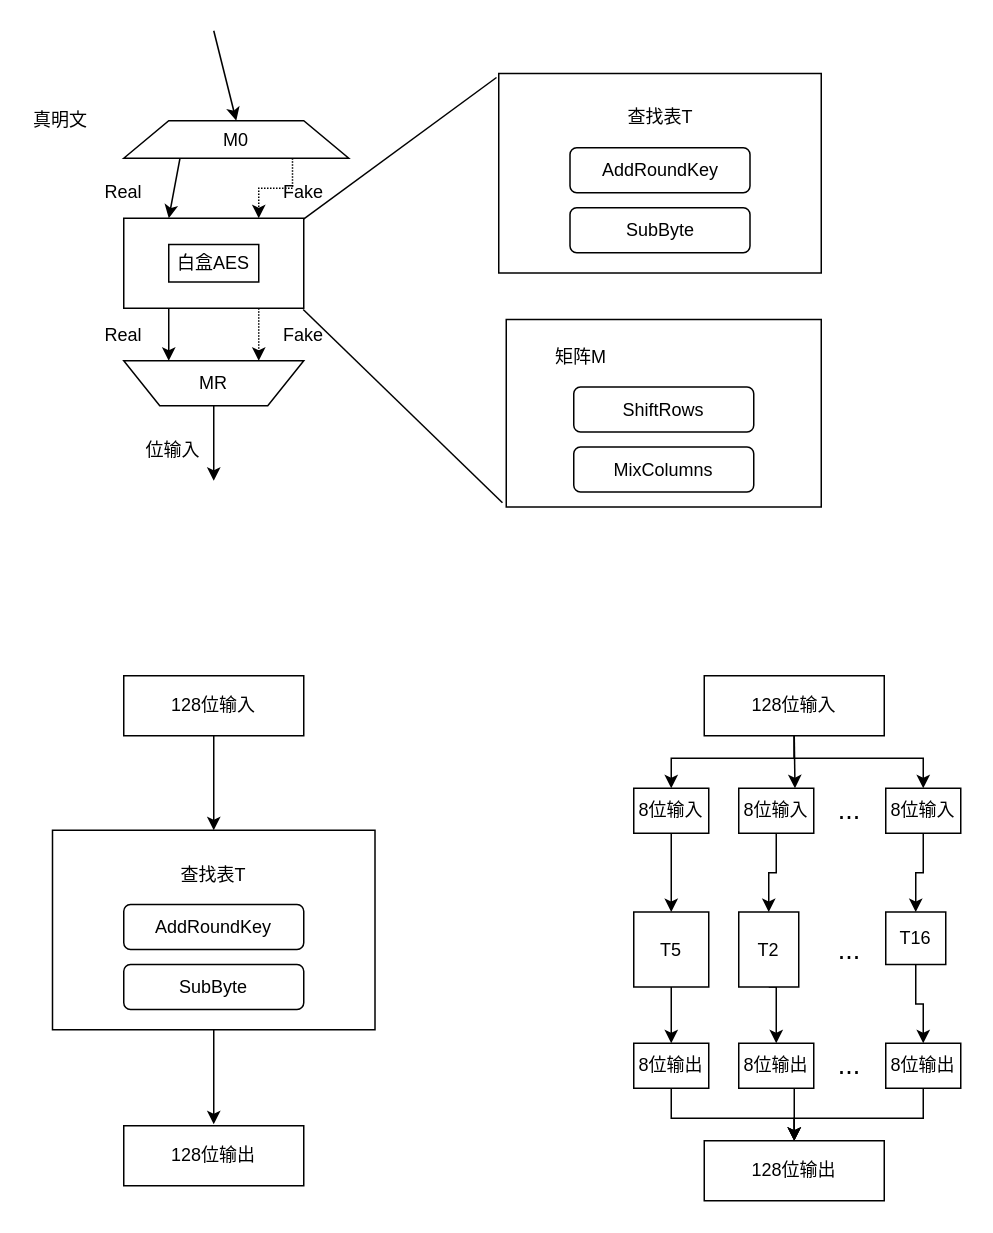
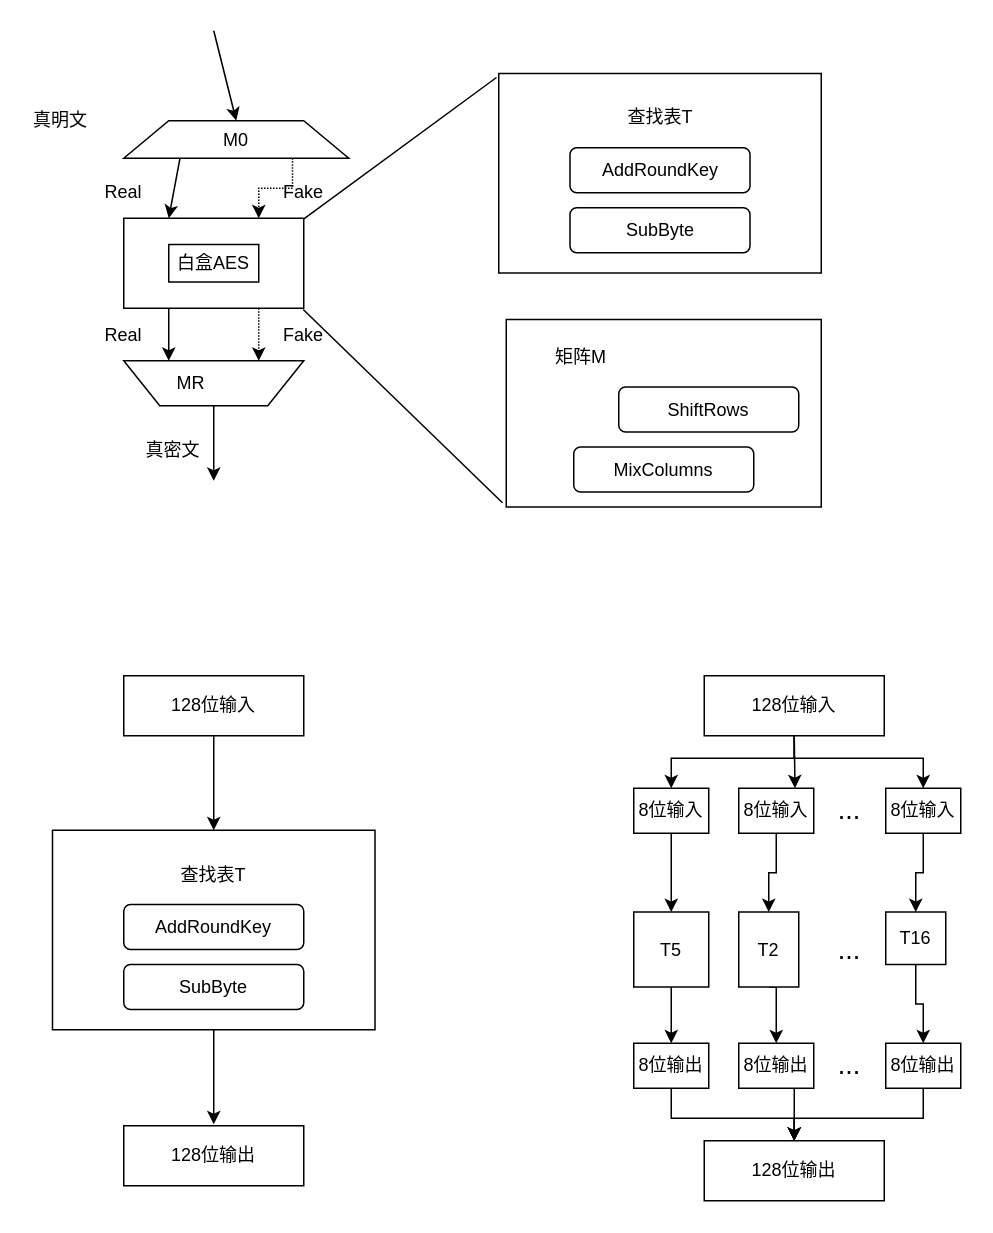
  <mxCell id="0" />
  <mxCell id="1" parent="0" />
  <mxCell id="2" value="" style="rounded=0;whiteSpace=wrap;html=1;" vertex="1" parent="1"><mxGeometry x="332" y="48.5" width="215" height="133" as="geometry" /></mxCell>
  <mxCell id="3" value="" style="rounded=0;whiteSpace=wrap;html=1;" vertex="1" parent="1"><mxGeometry x="337" y="212.5" width="210" height="125" as="geometry" /></mxCell>
  <mxCell id="4" value="AddRoundKey" style="rounded=1;whiteSpace=wrap;html=1;" vertex="1" parent="1"><mxGeometry x="379.5" y="98" width="120" height="30" as="geometry" /></mxCell>
  <mxCell id="5" value="SubByte" style="rounded=1;whiteSpace=wrap;html=1;" vertex="1" parent="1"><mxGeometry x="379.5" y="138" width="120" height="30" as="geometry" /></mxCell>
  <mxCell id="6" value="查找表T" style="text;html=1;strokeColor=none;fillColor=none;align=center;verticalAlign=middle;whiteSpace=wrap;rounded=0;" vertex="1" parent="1"><mxGeometry x="409.5" y="68" width="60" height="20" as="geometry" /></mxCell>
- <mxCell id="7" value="ShiftRows" style="rounded=1;whiteSpace=wrap;html=1;" vertex="1" parent="1"><mxGeometry x="382" y="257.5" width="120" height="30" as="geometry" /></mxCell>
+ <mxCell id="7" value="ShiftRows" style="rounded=1;whiteSpace=wrap;html=1;" vertex="1" parent="1"><mxGeometry x="412" y="257.5" width="120" height="30" as="geometry" /></mxCell>
  <mxCell id="8" value="MixColumns" style="rounded=1;whiteSpace=wrap;html=1;" vertex="1" parent="1"><mxGeometry x="382" y="297.5" width="120" height="30" as="geometry" /></mxCell>
  <mxCell id="9" value="矩阵M" style="text;html=1;strokeColor=none;fillColor=none;align=center;verticalAlign=middle;whiteSpace=wrap;rounded=0;" vertex="1" parent="1"><mxGeometry x="357" y="227.5" width="60" height="20" as="geometry" /></mxCell>
  <mxCell id="10" style="edgeStyle=orthogonalEdgeStyle;rounded=0;orthogonalLoop=1;jettySize=auto;html=1;exitX=0.25;exitY=1;exitDx=0;exitDy=0;entryX=0.75;entryY=1;entryDx=0;entryDy=0;" edge="1" parent="1" source="12" target="16"><mxGeometry relative="1" as="geometry" /></mxCell>
  <mxCell id="11" style="edgeStyle=orthogonalEdgeStyle;rounded=0;orthogonalLoop=1;jettySize=auto;html=1;exitX=0.75;exitY=1;exitDx=0;exitDy=0;entryX=0.25;entryY=1;entryDx=0;entryDy=0;dashed=1;dashPattern=1 1;" edge="1" parent="1" source="12" target="16"><mxGeometry relative="1" as="geometry" /></mxCell>
  <mxCell id="12" value="" style="rounded=0;whiteSpace=wrap;html=1;" vertex="1" parent="1"><mxGeometry x="82" y="145" width="120" height="60" as="geometry" /></mxCell>
  <mxCell id="13" style="edgeStyle=orthogonalEdgeStyle;rounded=0;orthogonalLoop=1;jettySize=auto;html=1;exitX=0.75;exitY=1;exitDx=0;exitDy=0;entryX=0.75;entryY=0;entryDx=0;entryDy=0;dashed=1;dashPattern=1 1;" edge="1" parent="1" source="14" target="12"><mxGeometry relative="1" as="geometry" /></mxCell>
  <mxCell id="14" value="M0" style="shape=trapezoid;perimeter=trapezoidPerimeter;whiteSpace=wrap;html=1;" vertex="1" parent="1"><mxGeometry x="82" y="80" width="150" height="25" as="geometry" /></mxCell>
  <mxCell id="15" style="edgeStyle=orthogonalEdgeStyle;rounded=0;orthogonalLoop=1;jettySize=auto;html=1;exitX=0.5;exitY=0;exitDx=0;exitDy=0;" edge="1" parent="1" source="16"><mxGeometry relative="1" as="geometry"><mxPoint x="142" y="320" as="targetPoint" /></mxGeometry></mxCell>
  <mxCell id="16" value="" style="shape=trapezoid;perimeter=trapezoidPerimeter;whiteSpace=wrap;html=1;rotation=180;" vertex="1" parent="1"><mxGeometry x="82" y="240" width="120" height="30" as="geometry" /></mxCell>
- <mxCell id="17" value="MR" style="text;html=1;strokeColor=none;fillColor=none;align=center;verticalAlign=middle;whiteSpace=wrap;rounded=0;" vertex="1" parent="1"><mxGeometry x="122" y="245" width="40" height="20" as="geometry" /></mxCell>
+ <mxCell id="17" value="MR" style="text;html=1;strokeColor=none;fillColor=none;align=center;verticalAlign=middle;whiteSpace=wrap;rounded=0;" vertex="1" parent="1"><mxGeometry x="107" y="245" width="40" height="20" as="geometry" /></mxCell>
  <mxCell id="18" value="" style="endArrow=classic;html=1;entryX=0.5;entryY=0;entryDx=0;entryDy=0;" edge="1" parent="1" target="14"><mxGeometry width="50" height="50" relative="1" as="geometry"><mxPoint x="142" y="20" as="sourcePoint" /><mxPoint x="22" y="290" as="targetPoint" /></mxGeometry></mxCell>
  <mxCell id="19" value="" style="endArrow=classic;html=1;entryX=0.25;entryY=0;entryDx=0;entryDy=0;exitX=0.25;exitY=1;exitDx=0;exitDy=0;" edge="1" parent="1" source="14" target="12"><mxGeometry width="50" height="50" relative="1" as="geometry"><mxPoint x="-58" y="200" as="sourcePoint" /><mxPoint x="-8" y="150" as="targetPoint" /></mxGeometry></mxCell>
  <mxCell id="20" value="Real" style="text;html=1;strokeColor=none;fillColor=none;align=center;verticalAlign=middle;whiteSpace=wrap;rounded=0;" vertex="1" parent="1"><mxGeometry x="62" y="117.5" width="40" height="20" as="geometry" /></mxCell>
  <mxCell id="21" value="Fake" style="text;html=1;strokeColor=none;fillColor=none;align=center;verticalAlign=middle;whiteSpace=wrap;rounded=0;" vertex="1" parent="1"><mxGeometry x="182" y="118" width="40" height="20" as="geometry" /></mxCell>
  <mxCell id="22" value="真明文" style="text;html=1;strokeColor=none;fillColor=none;align=center;verticalAlign=middle;whiteSpace=wrap;rounded=0;" vertex="1" parent="1"><mxGeometry x="20" y="70" width="40" height="20" as="geometry" /></mxCell>
  <mxCell id="23" value="白盒AES" style="rounded=0;whiteSpace=wrap;html=1;" vertex="1" parent="1"><mxGeometry x="112" y="162.5" width="60" height="25" as="geometry" /></mxCell>
  <mxCell id="24" value="Real" style="text;html=1;strokeColor=none;fillColor=none;align=center;verticalAlign=middle;whiteSpace=wrap;rounded=0;" vertex="1" parent="1"><mxGeometry x="62" y="212.5" width="40" height="20" as="geometry" /></mxCell>
  <mxCell id="25" value="Fake" style="text;html=1;strokeColor=none;fillColor=none;align=center;verticalAlign=middle;whiteSpace=wrap;rounded=0;" vertex="1" parent="1"><mxGeometry x="182" y="212.5" width="40" height="20" as="geometry" /></mxCell>
- <mxCell id="26" value="位输入" style="text;html=1;strokeColor=none;fillColor=none;align=center;verticalAlign=middle;whiteSpace=wrap;rounded=0;" vertex="1" parent="1"><mxGeometry x="95" y="290" width="40" height="20" as="geometry" /></mxCell>
+ <mxCell id="26" value="真密文" style="text;html=1;strokeColor=none;fillColor=none;align=center;verticalAlign=middle;whiteSpace=wrap;rounded=0;" vertex="1" parent="1"><mxGeometry x="95" y="290" width="40" height="20" as="geometry" /></mxCell>
  <mxCell id="27" value="" style="endArrow=none;html=1;exitX=0.997;exitY=0.013;exitDx=0;exitDy=0;exitPerimeter=0;entryX=-0.007;entryY=0.02;entryDx=0;entryDy=0;entryPerimeter=0;" edge="1" parent="1" source="12" target="2"><mxGeometry width="50" height="50" relative="1" as="geometry"><mxPoint x="222" y="152.5" as="sourcePoint" /><mxPoint x="329" y="8" as="targetPoint" /></mxGeometry></mxCell>
  <mxCell id="28" value="" style="endArrow=none;html=1;exitX=0.997;exitY=1.013;exitDx=0;exitDy=0;exitPerimeter=0;entryX=-0.012;entryY=0.977;entryDx=0;entryDy=0;entryPerimeter=0;" edge="1" parent="1" source="12" target="3"><mxGeometry width="50" height="50" relative="1" as="geometry"><mxPoint x="204" y="222.5" as="sourcePoint" /><mxPoint x="332" y="330" as="targetPoint" /></mxGeometry></mxCell>
  <mxCell id="29" value="" style="rounded=0;whiteSpace=wrap;html=1;" vertex="1" parent="1"><mxGeometry x="34.5" y="553" width="215" height="133" as="geometry" /></mxCell>
  <mxCell id="30" value="AddRoundKey" style="rounded=1;whiteSpace=wrap;html=1;" vertex="1" parent="1"><mxGeometry x="82" y="602.5" width="120" height="30" as="geometry" /></mxCell>
  <mxCell id="31" value="SubByte" style="rounded=1;whiteSpace=wrap;html=1;" vertex="1" parent="1"><mxGeometry x="82" y="642.5" width="120" height="30" as="geometry" /></mxCell>
  <mxCell id="32" value="查找表T" style="text;html=1;strokeColor=none;fillColor=none;align=center;verticalAlign=middle;whiteSpace=wrap;rounded=0;" vertex="1" parent="1"><mxGeometry x="112" y="572.5" width="60" height="20" as="geometry" /></mxCell>
  <mxCell id="33" style="edgeStyle=orthogonalEdgeStyle;rounded=0;orthogonalLoop=1;jettySize=auto;html=1;exitX=0.5;exitY=1;exitDx=0;exitDy=0;entryX=0.5;entryY=0;entryDx=0;entryDy=0;" edge="1" parent="1" source="34" target="56"><mxGeometry relative="1" as="geometry" /></mxCell>
  <mxCell id="34" value="T5" style="rounded=0;whiteSpace=wrap;html=1;" vertex="1" parent="1"><mxGeometry x="422" y="607.5" width="50" height="50" as="geometry" /></mxCell>
  <mxCell id="35" style="edgeStyle=orthogonalEdgeStyle;rounded=0;orthogonalLoop=1;jettySize=auto;html=1;exitX=0.5;exitY=1;exitDx=0;exitDy=0;entryX=0.5;entryY=0;entryDx=0;entryDy=0;" edge="1" parent="1" source="36" target="58"><mxGeometry relative="1" as="geometry" /></mxCell>
  <mxCell id="36" value="T2" style="rounded=0;whiteSpace=wrap;html=1;" vertex="1" parent="1"><mxGeometry x="492" y="607.5" width="40" height="50" as="geometry" /></mxCell>
  <mxCell id="37" style="edgeStyle=orthogonalEdgeStyle;rounded=0;orthogonalLoop=1;jettySize=auto;html=1;exitX=0.5;exitY=1;exitDx=0;exitDy=0;entryX=0.5;entryY=0;entryDx=0;entryDy=0;" edge="1" parent="1" source="38" target="60"><mxGeometry relative="1" as="geometry" /></mxCell>
  <mxCell id="38" value="T16" style="rounded=0;whiteSpace=wrap;html=1;" vertex="1" parent="1"><mxGeometry x="590" y="607.5" width="40" height="35" as="geometry" /></mxCell>
  <mxCell id="39" value="&lt;font style=&quot;font-size: 18px&quot;&gt;...&lt;/font&gt;" style="text;html=1;strokeColor=none;fillColor=none;align=center;verticalAlign=middle;whiteSpace=wrap;rounded=0;" vertex="1" parent="1"><mxGeometry x="550" y="622.5" width="32" height="20" as="geometry" /></mxCell>
  <mxCell id="40" style="edgeStyle=orthogonalEdgeStyle;rounded=0;orthogonalLoop=1;jettySize=auto;html=1;exitX=0.5;exitY=1;exitDx=0;exitDy=0;entryX=0.5;entryY=0;entryDx=0;entryDy=0;" edge="1" parent="1" source="41" target="29"><mxGeometry relative="1" as="geometry" /></mxCell>
  <mxCell id="41" value="128位输入" style="rounded=0;whiteSpace=wrap;html=1;" vertex="1" parent="1"><mxGeometry x="82" y="450" width="120" height="40" as="geometry" /></mxCell>
  <mxCell id="42" value="128位输出" style="rounded=0;whiteSpace=wrap;html=1;" vertex="1" parent="1"><mxGeometry x="82" y="750" width="120" height="40" as="geometry" /></mxCell>
  <mxCell id="43" style="edgeStyle=orthogonalEdgeStyle;rounded=0;orthogonalLoop=1;jettySize=auto;html=1;exitX=0.5;exitY=1;exitDx=0;exitDy=0;entryX=0.5;entryY=0;entryDx=0;entryDy=0;" edge="1" parent="1"><mxGeometry relative="1" as="geometry"><mxPoint x="142" y="686" as="sourcePoint" /><mxPoint x="142" y="749" as="targetPoint" /></mxGeometry></mxCell>
  <mxCell id="44" style="edgeStyle=orthogonalEdgeStyle;rounded=0;orthogonalLoop=1;jettySize=auto;html=1;exitX=0.5;exitY=1;exitDx=0;exitDy=0;entryX=0.5;entryY=0;entryDx=0;entryDy=0;" edge="1" parent="1" source="47" target="49"><mxGeometry relative="1" as="geometry"><Array as="points"><mxPoint x="529" y="505" /><mxPoint x="447" y="505" /></Array></mxGeometry></mxCell>
  <mxCell id="45" style="edgeStyle=orthogonalEdgeStyle;rounded=0;orthogonalLoop=1;jettySize=auto;html=1;exitX=0.5;exitY=1;exitDx=0;exitDy=0;entryX=0.5;entryY=0;entryDx=0;entryDy=0;" edge="1" parent="1" source="47" target="53"><mxGeometry relative="1" as="geometry"><Array as="points"><mxPoint x="529" y="505" /><mxPoint x="615" y="505" /></Array></mxGeometry></mxCell>
  <mxCell id="46" style="edgeStyle=orthogonalEdgeStyle;rounded=0;orthogonalLoop=1;jettySize=auto;html=1;exitX=0.5;exitY=1;exitDx=0;exitDy=0;entryX=0.75;entryY=0;entryDx=0;entryDy=0;" edge="1" parent="1" source="47" target="51"><mxGeometry relative="1" as="geometry" /></mxCell>
  <mxCell id="47" value="128位输入" style="rounded=0;whiteSpace=wrap;html=1;" vertex="1" parent="1"><mxGeometry x="469" y="450" width="120" height="40" as="geometry" /></mxCell>
  <mxCell id="48" style="edgeStyle=orthogonalEdgeStyle;rounded=0;orthogonalLoop=1;jettySize=auto;html=1;exitX=0.5;exitY=1;exitDx=0;exitDy=0;entryX=0.5;entryY=0;entryDx=0;entryDy=0;" edge="1" parent="1" source="49" target="34"><mxGeometry relative="1" as="geometry" /></mxCell>
  <mxCell id="49" value="8位输入" style="rounded=0;whiteSpace=wrap;html=1;" vertex="1" parent="1"><mxGeometry x="422" y="525" width="50" height="30" as="geometry" /></mxCell>
  <mxCell id="50" style="edgeStyle=orthogonalEdgeStyle;rounded=0;orthogonalLoop=1;jettySize=auto;html=1;exitX=0.5;exitY=1;exitDx=0;exitDy=0;entryX=0.5;entryY=0;entryDx=0;entryDy=0;" edge="1" parent="1" source="51" target="36"><mxGeometry relative="1" as="geometry" /></mxCell>
  <mxCell id="51" value="8位输入" style="rounded=0;whiteSpace=wrap;html=1;" vertex="1" parent="1"><mxGeometry x="492" y="525" width="50" height="30" as="geometry" /></mxCell>
  <mxCell id="52" style="edgeStyle=orthogonalEdgeStyle;rounded=0;orthogonalLoop=1;jettySize=auto;html=1;exitX=0.5;exitY=1;exitDx=0;exitDy=0;entryX=0.5;entryY=0;entryDx=0;entryDy=0;" edge="1" parent="1" source="53" target="38"><mxGeometry relative="1" as="geometry" /></mxCell>
  <mxCell id="53" value="8位输入" style="rounded=0;whiteSpace=wrap;html=1;" vertex="1" parent="1"><mxGeometry x="590" y="525" width="50" height="30" as="geometry" /></mxCell>
  <mxCell id="54" value="&lt;font style=&quot;font-size: 18px&quot;&gt;...&lt;/font&gt;" style="text;html=1;strokeColor=none;fillColor=none;align=center;verticalAlign=middle;whiteSpace=wrap;rounded=0;" vertex="1" parent="1"><mxGeometry x="550" y="530" width="32" height="20" as="geometry" /></mxCell>
  <mxCell id="55" style="edgeStyle=orthogonalEdgeStyle;rounded=0;orthogonalLoop=1;jettySize=auto;html=1;exitX=0.5;exitY=1;exitDx=0;exitDy=0;entryX=0.5;entryY=0;entryDx=0;entryDy=0;" edge="1" parent="1" source="56" target="62"><mxGeometry relative="1" as="geometry"><Array as="points"><mxPoint x="447" y="745" /><mxPoint x="529" y="745" /></Array></mxGeometry></mxCell>
  <mxCell id="56" value="8位输出" style="rounded=0;whiteSpace=wrap;html=1;" vertex="1" parent="1"><mxGeometry x="422" y="695" width="50" height="30" as="geometry" /></mxCell>
  <mxCell id="57" style="edgeStyle=orthogonalEdgeStyle;rounded=0;orthogonalLoop=1;jettySize=auto;html=1;exitX=0.5;exitY=1;exitDx=0;exitDy=0;entryX=0.5;entryY=0;entryDx=0;entryDy=0;" edge="1" parent="1" source="58" target="62"><mxGeometry relative="1" as="geometry" /></mxCell>
  <mxCell id="58" value="8位输出" style="rounded=0;whiteSpace=wrap;html=1;" vertex="1" parent="1"><mxGeometry x="492" y="695" width="50" height="30" as="geometry" /></mxCell>
  <mxCell id="59" style="edgeStyle=orthogonalEdgeStyle;rounded=0;orthogonalLoop=1;jettySize=auto;html=1;exitX=0.5;exitY=1;exitDx=0;exitDy=0;entryX=0.5;entryY=0;entryDx=0;entryDy=0;" edge="1" parent="1" source="60" target="62"><mxGeometry relative="1" as="geometry"><Array as="points"><mxPoint x="615" y="745" /><mxPoint x="529" y="745" /></Array></mxGeometry></mxCell>
  <mxCell id="60" value="8位输出" style="rounded=0;whiteSpace=wrap;html=1;" vertex="1" parent="1"><mxGeometry x="590" y="695" width="50" height="30" as="geometry" /></mxCell>
  <mxCell id="61" value="&lt;font style=&quot;font-size: 18px&quot;&gt;...&lt;/font&gt;" style="text;html=1;strokeColor=none;fillColor=none;align=center;verticalAlign=middle;whiteSpace=wrap;rounded=0;" vertex="1" parent="1"><mxGeometry x="550" y="700" width="32" height="20" as="geometry" /></mxCell>
  <mxCell id="62" value="128位输出" style="rounded=0;whiteSpace=wrap;html=1;" vertex="1" parent="1"><mxGeometry x="469" y="760" width="120" height="40" as="geometry" /></mxCell>
